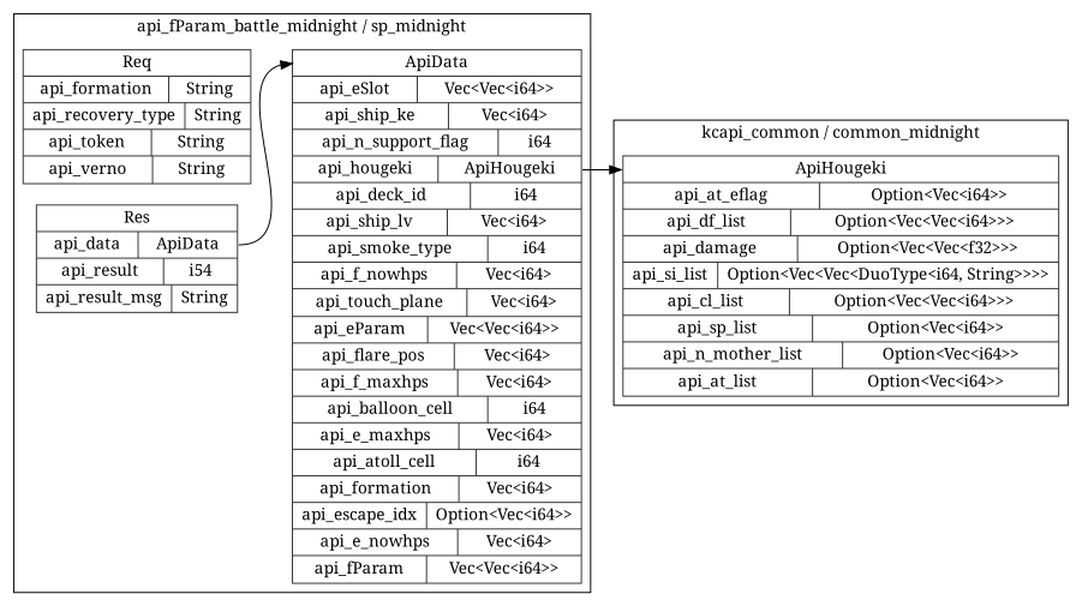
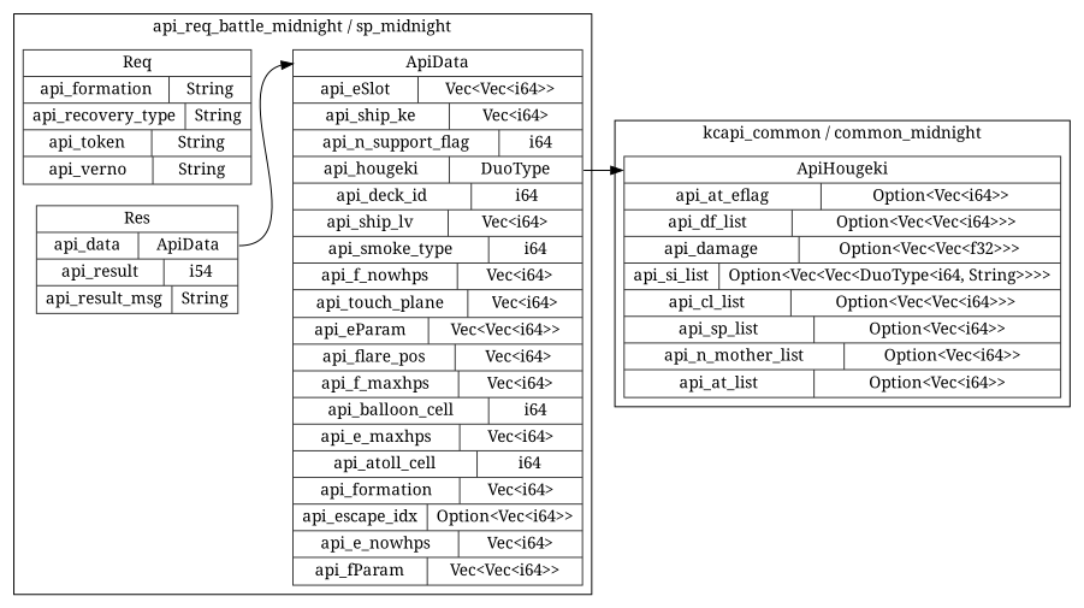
  digraph {
    fontname="Noto Serif"
    rankdir=LR
    node [color=gray20 fontname="Noto Serif" shape=record style=solid]
    edge [fontname="Noto Serif"]
    n1 [label="<Req> Req  | { api_formation | <api_formation> String } | { api_recovery_type | <api_recovery_type> String } | { api_token | <api_token> String } | { api_verno | <api_verno> String }"]
-   n2 [label="<ApiData> ApiData  | { api_eSlot | <api_eSlot> Vec\<Vec\<i64\>\> } | { api_ship_ke | <api_ship_ke> Vec\<i64\> } | { api_n_support_flag | <api_n_support_flag> i64 } | { api_hougeki | <api_hougeki> ApiHougeki } | { api_deck_id | <api_deck_id> i64 } | { api_ship_lv | <api_ship_lv> Vec\<i64\> } | { api_smoke_type | <api_smoke_type> i64 } | { api_f_nowhps | <api_f_nowhps> Vec\<i64\> } | { api_touch_plane | <api_touch_plane> Vec\<i64\> } | { api_eParam | <api_eParam> Vec\<Vec\<i64\>\> } | { api_flare_pos | <api_flare_pos> Vec\<i64\> } | { api_f_maxhps | <api_f_maxhps> Vec\<i64\> } | { api_balloon_cell | <api_balloon_cell> i64 } | { api_e_maxhps | <api_e_maxhps> Vec\<i64\> } | { api_atoll_cell | <api_atoll_cell> i64 } | { api_formation | <api_formation> Vec\<i64\> } | { api_escape_idx | <api_escape_idx> Option\<Vec\<i64\>\> } | { api_e_nowhps | <api_e_nowhps> Vec\<i64\> } | { api_fParam | <api_fParam> Vec\<Vec\<i64\>\> }"]
+   n2 [label="<ApiData> ApiData  | { api_eSlot | <api_eSlot> Vec\<Vec\<i64\>\> } | { api_ship_ke | <api_ship_ke> Vec\<i64\> } | { api_n_support_flag | <api_n_support_flag> i64 } | { api_hougeki | <api_hougeki> DuoType } | { api_deck_id | <api_deck_id> i64 } | { api_ship_lv | <api_ship_lv> Vec\<i64\> } | { api_smoke_type | <api_smoke_type> i64 } | { api_f_nowhps | <api_f_nowhps> Vec\<i64\> } | { api_touch_plane | <api_touch_plane> Vec\<i64\> } | { api_eParam | <api_eParam> Vec\<Vec\<i64\>\> } | { api_flare_pos | <api_flare_pos> Vec\<i64\> } | { api_f_maxhps | <api_f_maxhps> Vec\<i64\> } | { api_balloon_cell | <api_balloon_cell> i64 } | { api_e_maxhps | <api_e_maxhps> Vec\<i64\> } | { api_atoll_cell | <api_atoll_cell> i64 } | { api_formation | <api_formation> Vec\<i64\> } | { api_escape_idx | <api_escape_idx> Option\<Vec\<i64\>\> } | { api_e_nowhps | <api_e_nowhps> Vec\<i64\> } | { api_fParam | <api_fParam> Vec\<Vec\<i64\>\> }"]
    n3 [label="<Res> Res  | { api_data | <api_data> ApiData } | { api_result | <api_result> i54 } | { api_result_msg | <api_result_msg> String }"]
    n4 [label="<ApiHougeki> ApiHougeki  | { api_at_eflag | <api_at_eflag> Option\<Vec\<i64\>\> } | { api_df_list | <api_df_list> Option\<Vec\<Vec\<i64\>\>\> } | { api_damage | <api_damage> Option\<Vec\<Vec\<f32\>\>\> } | { api_si_list | <api_si_list> Option\<Vec\<Vec\<DuoType\<i64, String\>\>\>\> } | { api_cl_list | <api_cl_list> Option\<Vec\<Vec\<i64\>\>\> } | { api_sp_list | <api_sp_list> Option\<Vec\<i64\>\> } | { api_n_mother_list | <api_n_mother_list> Option\<Vec\<i64\>\> } | { api_at_list | <api_at_list> Option\<Vec\<i64\>\> }"]
    subgraph cluster_1 {
-     label="api_fParam_battle_midnight / sp_midnight"
+     label="api_req_battle_midnight / sp_midnight"
      n1
      n2
      n3
    }
    subgraph cluster_2 {
      label="kcapi_common / common_midnight"
      n4
    }
    n2 -> n4 [headport="ApiHougeki:w" tailport="api_hougeki:e"]
    n3 -> n2 [headport="ApiData:w" tailport="api_data:e"]
  }
